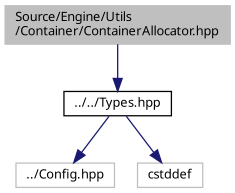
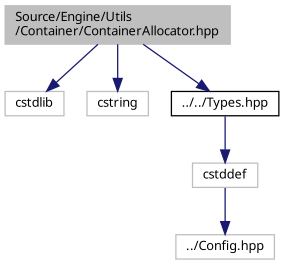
  digraph {
    fontname="Noto Sans"
    node [color=grey75 fillcolor=white fontname="Noto Sans" fontsize=10 shape=record style=filled]
    edge [color=midnightblue fontname="Noto Sans" fontsize=10 labelfontname=Helvetica labelfontsize=10 style=solid]
    n1 [fillcolor=grey75 fontcolor=black height=0.2 label="Source/Engine/Utils\l/Container/ContainerAllocator.hpp" width=0.4]
+   n2 [height=0.2 label=cstdlib width=0.4]
+   n3 [height=0.2 label=cstring width=0.4]
    n4 [color=black height=0.2 label="../../Types.hpp" width=0.4]
    n5 [height=0.2 label="../Config.hpp" width=0.4]
    n6 [height=0.2 label=cstddef width=0.4]
+   n1 -> n2
+   n1 -> n3
    n1 -> n4
-   n4 -> n5
+   n6 -> n5
    n4 -> n6
  }
